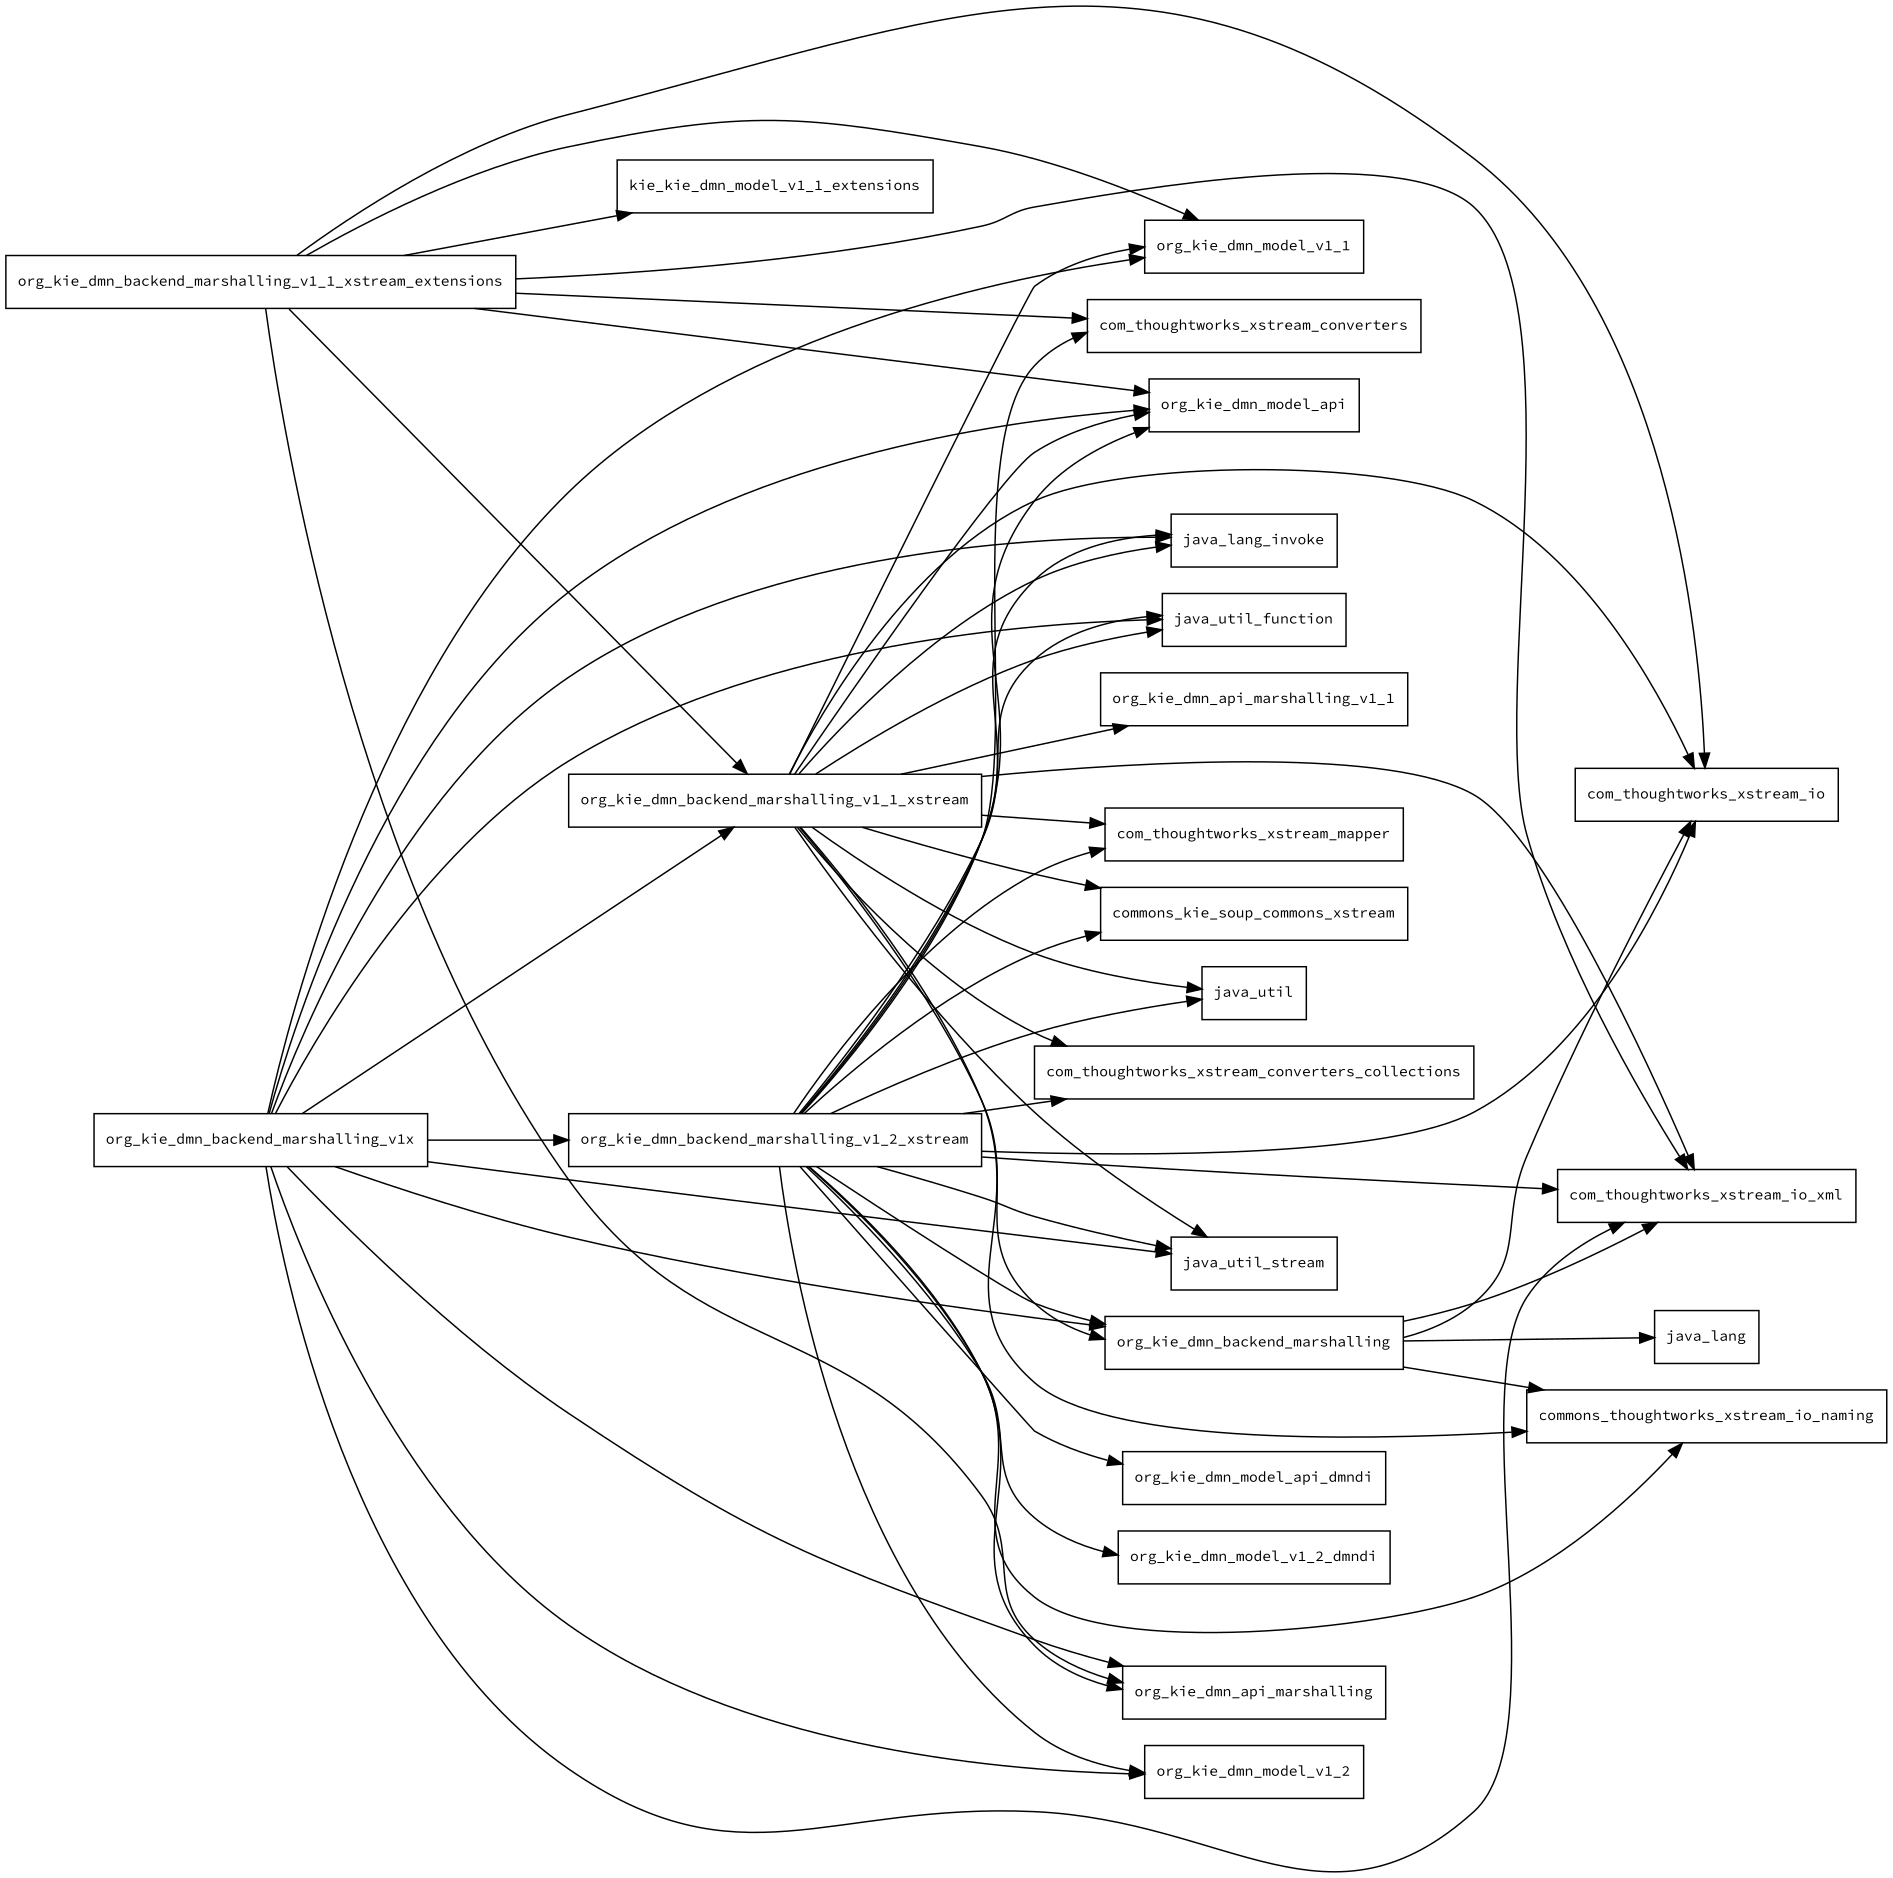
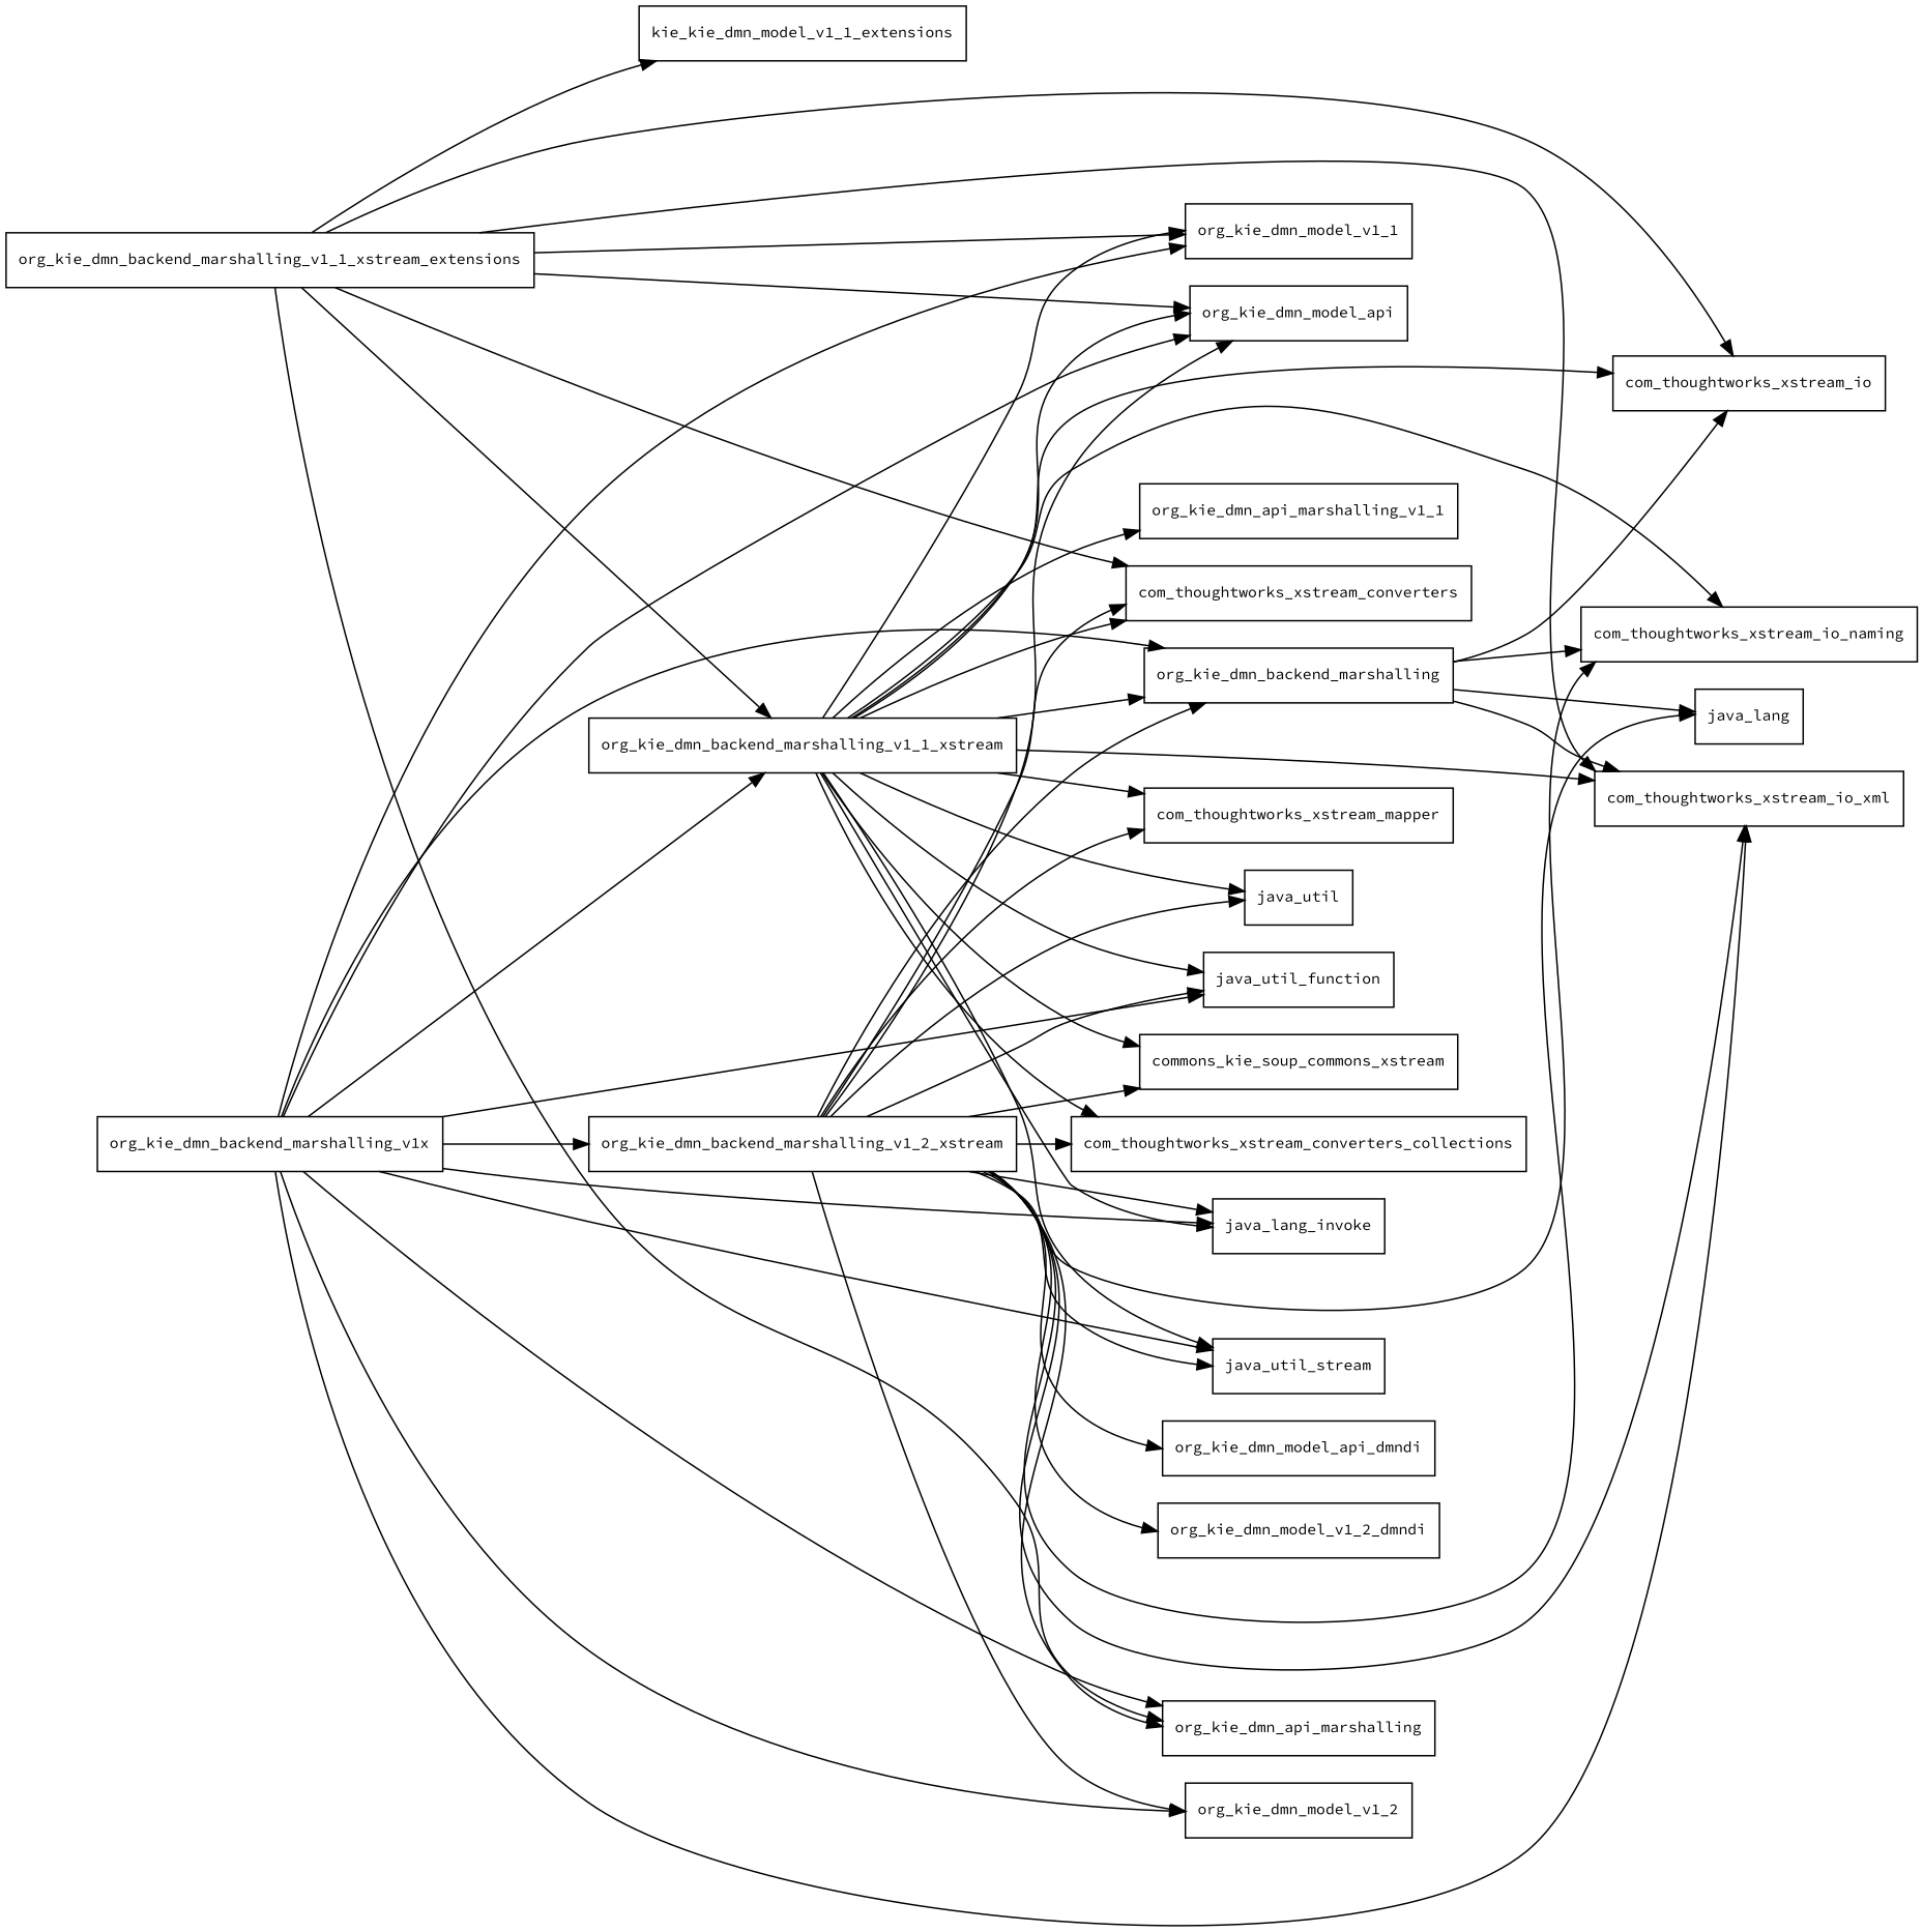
  digraph {
    fontname="Source Code Pro"
    rankdir=LR
    node [fontname="Source Code Pro" fontsize=10.0 shape=box]
    edge [fontname="Source Code Pro"]
    org_kie_dmn_backend_marshalling
    com_thoughtworks_xstream_io
-   com_thoughtworks_xstream_io_naming [label=commons_thoughtworks_xstream_io_naming]
+   com_thoughtworks_xstream_io_naming
    com_thoughtworks_xstream_io_xml
    java_lang
    org_kie_dmn_backend_marshalling_v1_1_xstream
    com_thoughtworks_xstream_converters
    com_thoughtworks_xstream_converters_collections
    com_thoughtworks_xstream_mapper
    java_lang_invoke
    java_util
    java_util_function
    java_util_stream
    org_kie_dmn_api_marshalling_v1_1
    org_kie_dmn_model_api
    org_kie_dmn_model_v1_1
    n17 [label=commons_kie_soup_commons_xstream]
    org_kie_dmn_backend_marshalling_v1_1_xstream_extensions
    org_kie_dmn_api_marshalling
    n20 [label=kie_kie_dmn_model_v1_1_extensions]
    org_kie_dmn_backend_marshalling_v1_2_xstream
    org_kie_dmn_model_api_dmndi
    org_kie_dmn_model_v1_2
    org_kie_dmn_model_v1_2_dmndi
    org_kie_dmn_backend_marshalling_v1x
    org_kie_dmn_backend_marshalling -> com_thoughtworks_xstream_io
    org_kie_dmn_backend_marshalling -> com_thoughtworks_xstream_io_naming
    org_kie_dmn_backend_marshalling -> com_thoughtworks_xstream_io_xml
    org_kie_dmn_backend_marshalling -> java_lang
    org_kie_dmn_backend_marshalling_v1_1_xstream -> org_kie_dmn_backend_marshalling
    org_kie_dmn_backend_marshalling_v1_1_xstream -> com_thoughtworks_xstream_io
    org_kie_dmn_backend_marshalling_v1_1_xstream -> com_thoughtworks_xstream_io_naming
    org_kie_dmn_backend_marshalling_v1_1_xstream -> com_thoughtworks_xstream_io_xml
+   org_kie_dmn_backend_marshalling_v1_1_xstream -> com_thoughtworks_xstream_converters
    org_kie_dmn_backend_marshalling_v1_1_xstream -> com_thoughtworks_xstream_converters_collections
    org_kie_dmn_backend_marshalling_v1_1_xstream -> com_thoughtworks_xstream_mapper
    org_kie_dmn_backend_marshalling_v1_1_xstream -> java_lang_invoke
    org_kie_dmn_backend_marshalling_v1_1_xstream -> java_util
    org_kie_dmn_backend_marshalling_v1_1_xstream -> java_util_function
    org_kie_dmn_backend_marshalling_v1_1_xstream -> java_util_stream
    org_kie_dmn_backend_marshalling_v1_1_xstream -> org_kie_dmn_api_marshalling_v1_1
    org_kie_dmn_backend_marshalling_v1_1_xstream -> org_kie_dmn_model_api
    org_kie_dmn_backend_marshalling_v1_1_xstream -> org_kie_dmn_model_v1_1
    org_kie_dmn_backend_marshalling_v1_1_xstream -> n17
    org_kie_dmn_backend_marshalling_v1_1_xstream_extensions -> com_thoughtworks_xstream_io
    org_kie_dmn_backend_marshalling_v1_1_xstream_extensions -> com_thoughtworks_xstream_io_xml
    org_kie_dmn_backend_marshalling_v1_1_xstream_extensions -> org_kie_dmn_backend_marshalling_v1_1_xstream
    org_kie_dmn_backend_marshalling_v1_1_xstream_extensions -> com_thoughtworks_xstream_converters
    org_kie_dmn_backend_marshalling_v1_1_xstream_extensions -> org_kie_dmn_model_api
    org_kie_dmn_backend_marshalling_v1_1_xstream_extensions -> org_kie_dmn_model_v1_1
    org_kie_dmn_backend_marshalling_v1_1_xstream_extensions -> org_kie_dmn_api_marshalling
    org_kie_dmn_backend_marshalling_v1_1_xstream_extensions -> n20
    org_kie_dmn_backend_marshalling_v1_2_xstream -> org_kie_dmn_backend_marshalling
-   org_kie_dmn_backend_marshalling_v1_2_xstream -> com_thoughtworks_xstream_io
+   org_kie_dmn_backend_marshalling_v1_2_xstream -> java_lang
    org_kie_dmn_backend_marshalling_v1_2_xstream -> com_thoughtworks_xstream_io_naming
    org_kie_dmn_backend_marshalling_v1_2_xstream -> com_thoughtworks_xstream_io_xml
    org_kie_dmn_backend_marshalling_v1_2_xstream -> com_thoughtworks_xstream_converters
    org_kie_dmn_backend_marshalling_v1_2_xstream -> com_thoughtworks_xstream_converters_collections
    org_kie_dmn_backend_marshalling_v1_2_xstream -> com_thoughtworks_xstream_mapper
    org_kie_dmn_backend_marshalling_v1_2_xstream -> java_lang_invoke
    org_kie_dmn_backend_marshalling_v1_2_xstream -> java_util
    org_kie_dmn_backend_marshalling_v1_2_xstream -> java_util_function
    org_kie_dmn_backend_marshalling_v1_2_xstream -> java_util_stream
    org_kie_dmn_backend_marshalling_v1_2_xstream -> org_kie_dmn_model_api
    org_kie_dmn_backend_marshalling_v1_2_xstream -> n17
    org_kie_dmn_backend_marshalling_v1_2_xstream -> org_kie_dmn_api_marshalling
    org_kie_dmn_backend_marshalling_v1_2_xstream -> org_kie_dmn_model_api_dmndi
    org_kie_dmn_backend_marshalling_v1_2_xstream -> org_kie_dmn_model_v1_2
    org_kie_dmn_backend_marshalling_v1_2_xstream -> org_kie_dmn_model_v1_2_dmndi
    org_kie_dmn_backend_marshalling_v1x -> org_kie_dmn_backend_marshalling
    org_kie_dmn_backend_marshalling_v1x -> com_thoughtworks_xstream_io_xml
    org_kie_dmn_backend_marshalling_v1x -> org_kie_dmn_backend_marshalling_v1_1_xstream
    org_kie_dmn_backend_marshalling_v1x -> java_lang_invoke
    org_kie_dmn_backend_marshalling_v1x -> java_util_function
    org_kie_dmn_backend_marshalling_v1x -> java_util_stream
    org_kie_dmn_backend_marshalling_v1x -> org_kie_dmn_model_api
    org_kie_dmn_backend_marshalling_v1x -> org_kie_dmn_model_v1_1
    org_kie_dmn_backend_marshalling_v1x -> org_kie_dmn_api_marshalling
    org_kie_dmn_backend_marshalling_v1x -> org_kie_dmn_backend_marshalling_v1_2_xstream
    org_kie_dmn_backend_marshalling_v1x -> org_kie_dmn_model_v1_2
  }
